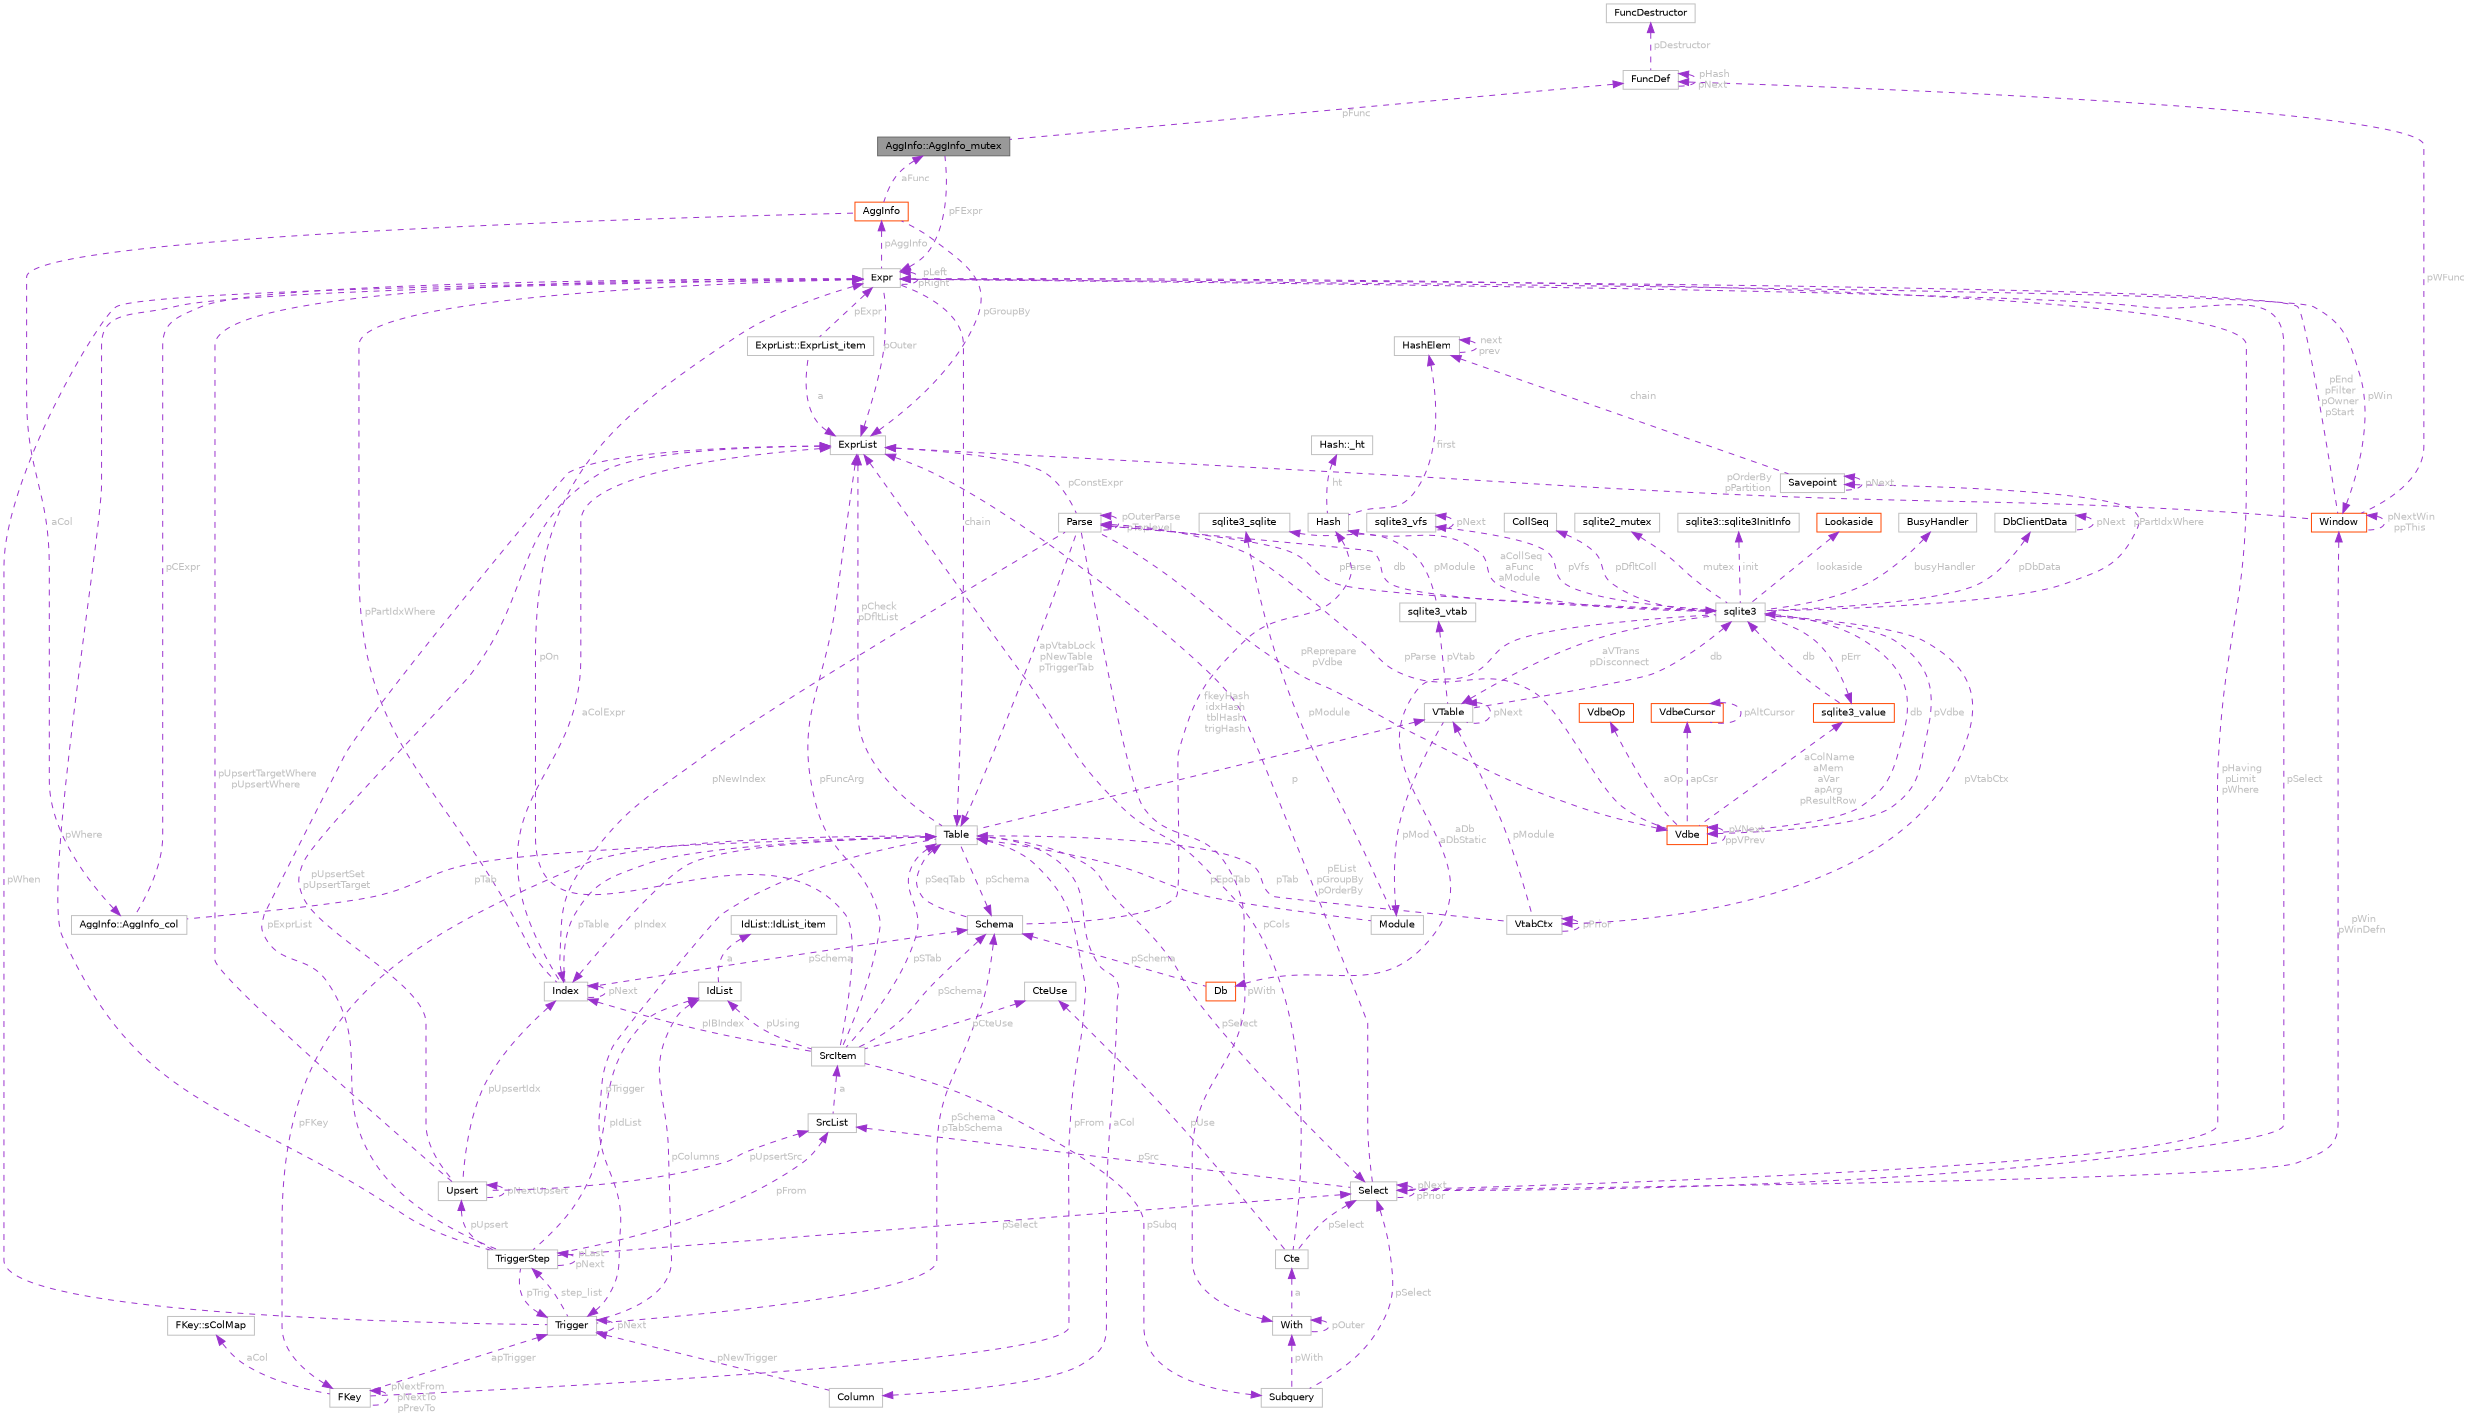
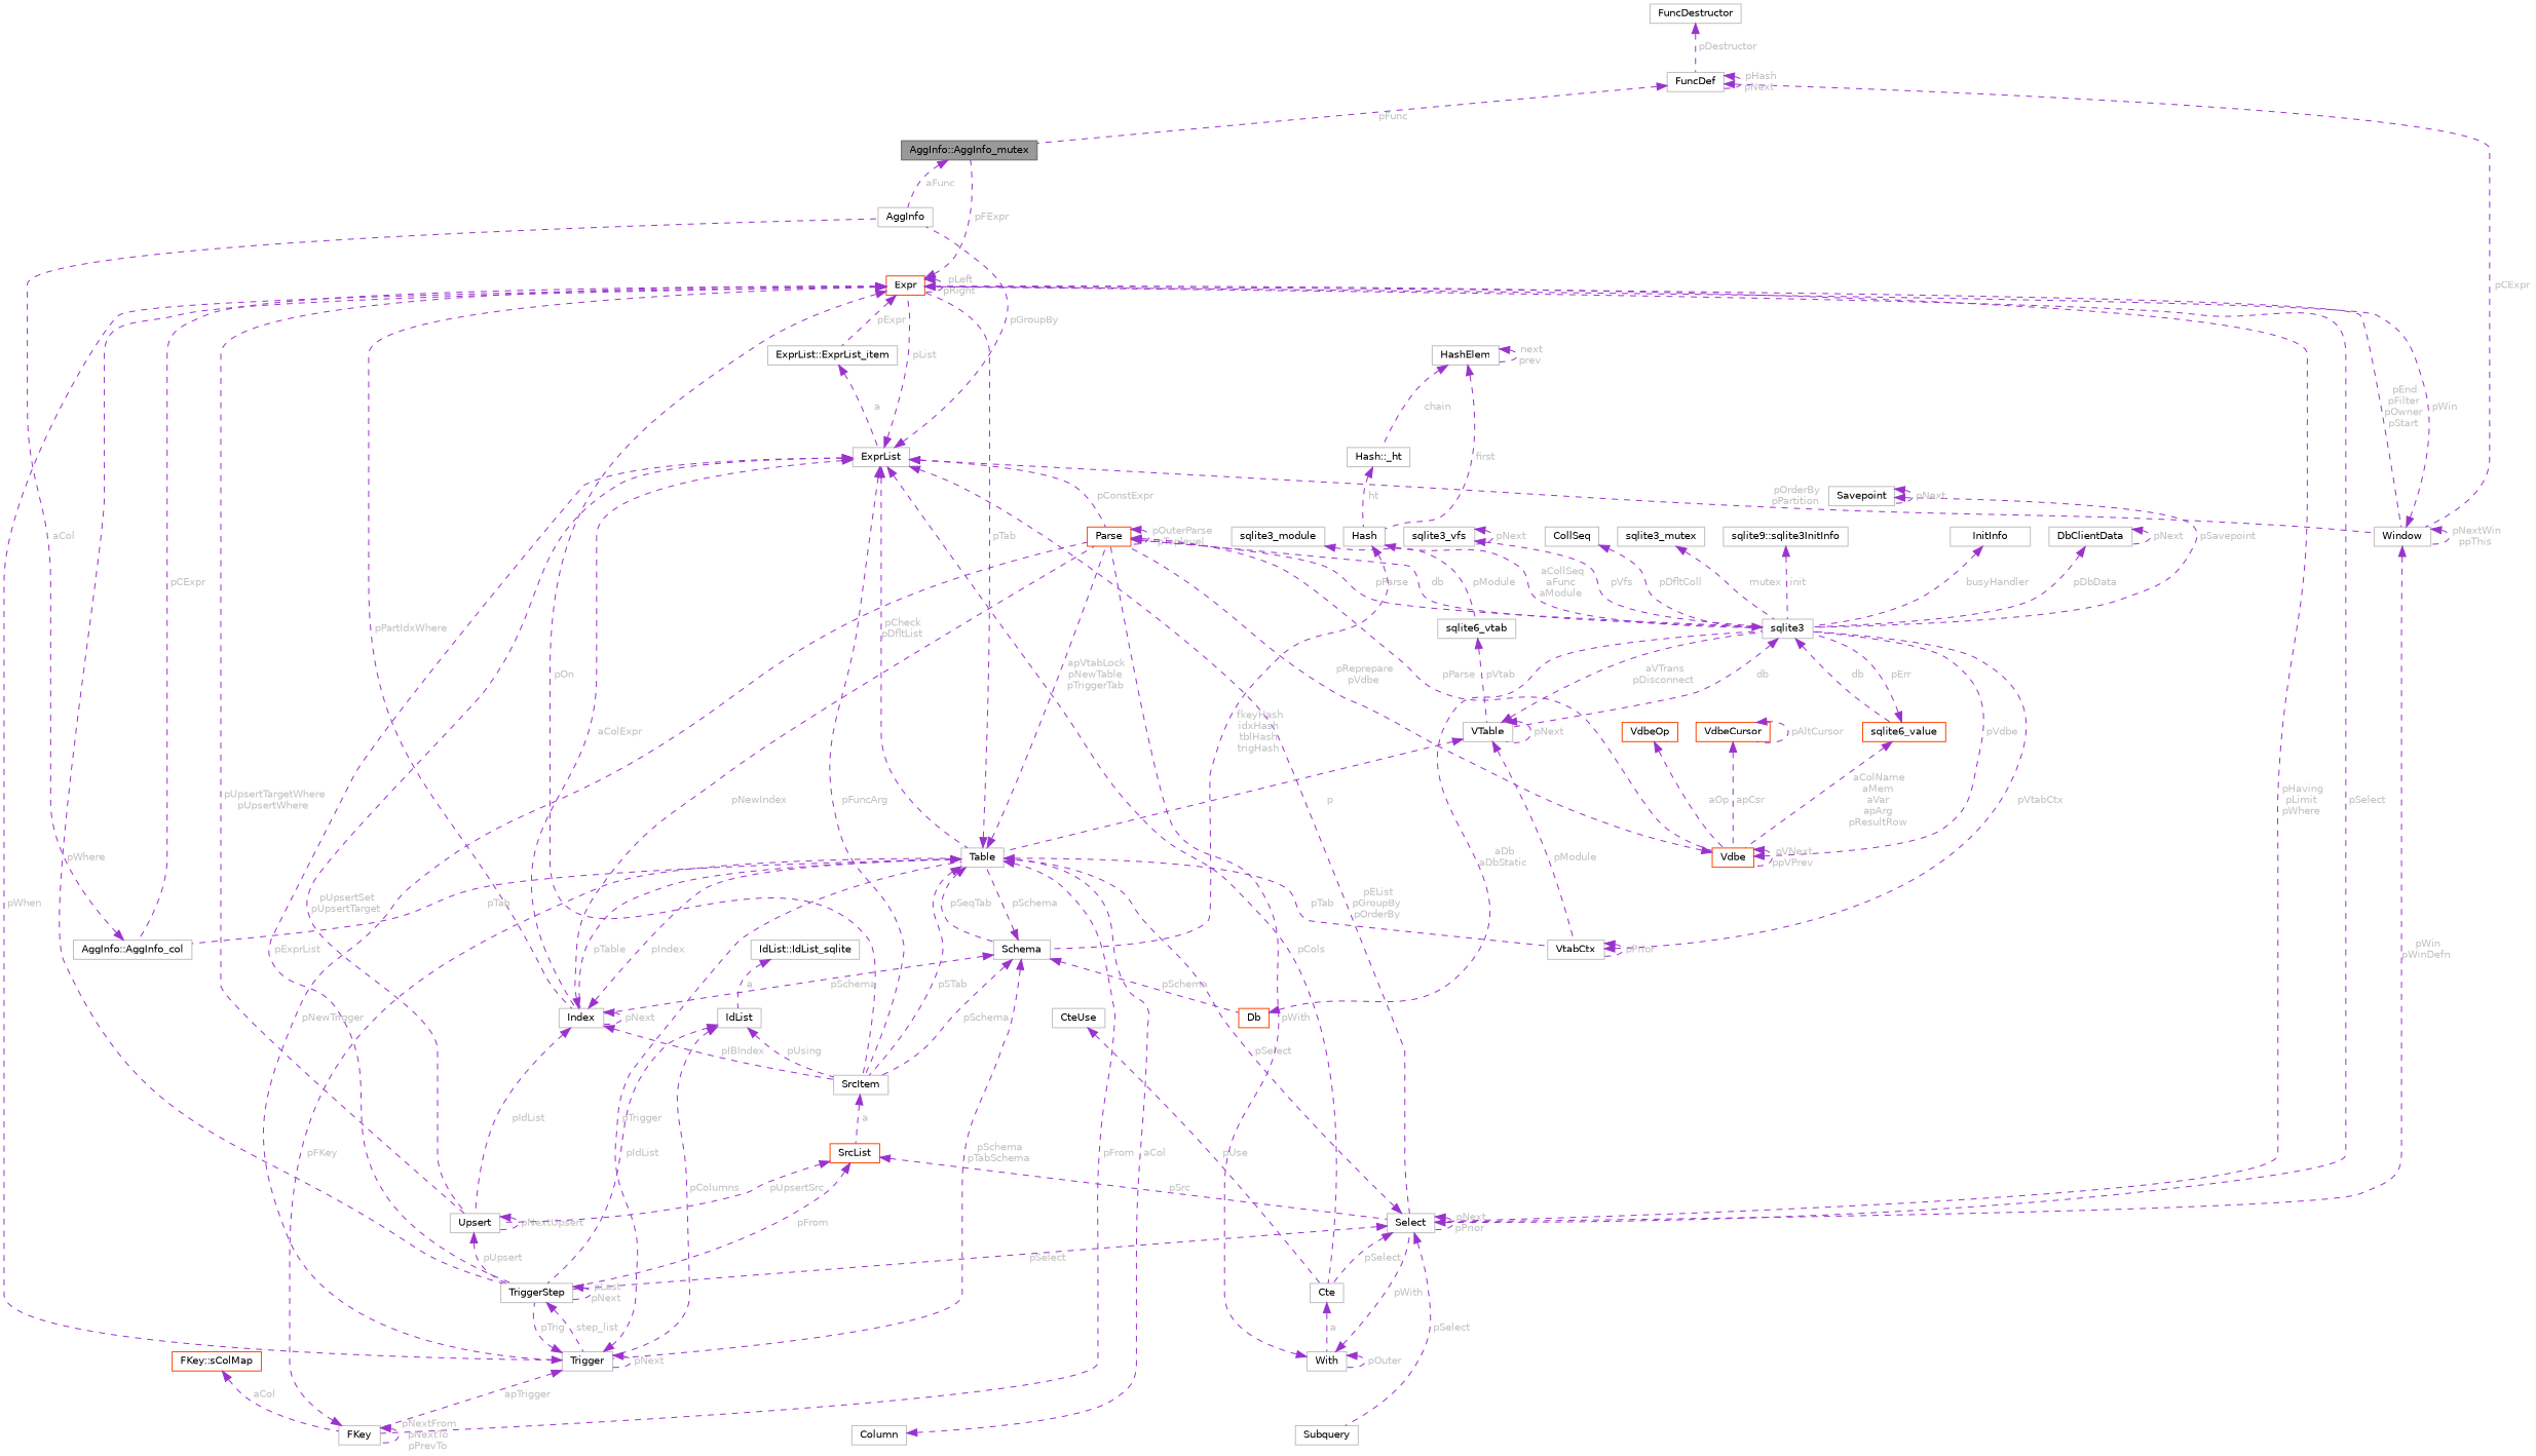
  digraph {
    node [color=grey75 fillcolor=white fontname=Helvetica fontsize=10 shape=box style=filled]
    edge [color=darkorchid3 dir=back fontcolor=grey fontname=Helvetica fontsize=10 labelfontname=Helvetica labelfontsize=10 style=dashed]
    n1 [color=gray40 fillcolor=grey60 fontcolor=black height=0.2 label="AggInfo::AggInfo_mutex" width=0.4]
-   n2 [color=orangered height=0.2 label=AggInfo width=0.4]
-   n3 [height=0.2 label=Expr width=0.4]
+   n2 [height=0.2 label=AggInfo width=0.4]
+   n3 [color=orangered height=0.2 label=Expr width=0.4]
    n4 [height=0.2 label="ExprList::ExprList_item" width=0.4]
    n5 [height=0.2 label=Select width=0.4]
    n6 [height=0.2 label=SrcItem width=0.4]
    n7 [height=0.2 label=Index width=0.4]
    n8 [height=0.2 label=Trigger width=0.4]
    n9 [height=0.2 label=TriggerStep width=0.4]
    n10 [height=0.2 label=Upsert width=0.4]
-   n11 [color=orangered height=0.2 label=Window width=0.4]
+   n11 [height=0.2 label=Window width=0.4]
    n12 [height=0.2 label="AggInfo::AggInfo_col" width=0.4]
    n13 [height=0.2 label=ExprList width=0.4]
    n14 [height=0.2 label=Table width=0.4]
    n15 [height=0.2 label=Cte width=0.4]
    n16 [height=0.2 label=Subquery width=0.4]
-   n17 [height=0.2 label=SrcList width=0.4]
-   n18 [height=0.2 label=Parse width=0.4]
+   n17 [color=orangered height=0.2 label=SrcList width=0.4]
+   n18 [color=orangered height=0.2 label=Parse width=0.4]
    n19 [height=0.2 label=FKey width=0.4]
    n20 [height=0.2 label=Schema width=0.4]
    n21 [height=0.2 label=VtabCtx width=0.4]
-   n22 [height=0.2 label=Module width=0.4]
    n23 [height=0.2 label=sqlite3 width=0.4]
    n24 [color=orangered height=0.2 label=Vdbe width=0.4]
    n25 [height=0.2 label=With width=0.4]
    n26 [color=orangered height=0.2 label=Db width=0.4]
    n27 [height=0.2 label=VTable width=0.4]
    n28 [height=0.2 label=Column width=0.4]
    n29 [height=0.2 label=Hash width=0.4]
-   n30 [color=orangered height=0.2 label=sqlite3_value width=0.4]
+   n30 [color=orangered height=0.2 label=sqlite6_value width=0.4]
    n31 [height=0.2 label=HashElem width=0.4]
    n32 [height=0.2 label="Hash::_ht" width=0.4]
    n33 [height=0.2 label=IdList width=0.4]
-   n34 [height=0.2 label="IdList::IdList_item" width=0.4]
-   n35 [height=0.2 label="FKey::sColMap" width=0.4]
+   n34 [height=0.2 label="IdList::IdList_sqlite" width=0.4]
+   n35 [color=orangered height=0.2 label="FKey::sColMap" width=0.4]
    n36 [height=0.2 label=sqlite3_vfs width=0.4]
    n37 [height=0.2 label=CteUse width=0.4]
    n38 [color=orangered height=0.2 label=VdbeCursor width=0.4]
    n39 [color=orangered height=0.2 label=VdbeOp width=0.4]
    n40 [height=0.2 label=CollSeq width=0.4]
-   n41 [height=0.2 label=sqlite2_mutex width=0.4]
-   n42 [height=0.2 label="sqlite3::sqlite3InitInfo" width=0.4]
-   n43 [color=orangered height=0.2 label=Lookaside width=0.4]
-   n44 [height=0.2 label=BusyHandler width=0.4]
+   n41 [height=0.2 label=sqlite3_mutex width=0.4]
+   n42 [height=0.2 label="sqlite9::sqlite3InitInfo" width=0.4]
+   n44 [height=0.2 label=InitInfo width=0.4]
    n45 [height=0.2 label=Savepoint width=0.4]
    n46 [height=0.2 label=DbClientData width=0.4]
-   n47 [height=0.2 label=sqlite3_sqlite width=0.4]
-   n48 [height=0.2 label=sqlite3_vtab width=0.4]
+   n47 [height=0.2 label=sqlite3_module width=0.4]
+   n48 [height=0.2 label=sqlite6_vtab width=0.4]
    n49 [height=0.2 label=FuncDef width=0.4]
    n50 [height=0.2 label=FuncDestructor width=0.4]
    n1 -> n2 [label=" aFunc"]
-   n2 -> n3 [label=" pAggInfo"]
    n3 -> n1 [label=" pFExpr"]
    n3 -> n3 [label=" pLeft\npRight"]
    n3 -> n4 [label=" pExpr"]
    n3 -> n5 [label=" pHaving\npLimit\npWhere"]
    n3 -> n6 [label=" pOn"]
    n3 -> n7 [label=" pPartIdxWhere"]
    n3 -> n8 [label=" pWhen"]
    n3 -> n9 [label=" pWhere"]
    n3 -> n10 [label=" pUpsertTargetWhere\npUpsertWhere"]
    n3 -> n11 [label=" pEnd\npFilter\npOwner\npStart"]
    n3 -> n12 [label=" pCExpr"]
-   n13 -> n4 [label=" a"]
+   n4 -> n13 [label=" a"]
    n5 -> n3 [label=" pSelect"]
    n5 -> n5 [label=" pNext\npPrior"]
    n5 -> n9 [label=" pSelect"]
    n5 -> n14 [label=" pSelect"]
    n5 -> n15 [label=" pSelect"]
    n5 -> n16 [label=" pSelect"]
    n6 -> n17 [label=" a"]
    n7 -> n6 [label=" pIBIndex"]
    n7 -> n7 [label=" pNext"]
-   n7 -> n10 [label=" pUpsertIdx"]
+   n7 -> n10 [label=" pIdList"]
    n7 -> n14 [label=" pIndex"]
    n7 -> n18 [label=" pNewIndex"]
    n8 -> n8 [label=" pNext"]
    n8 -> n9 [label=" pTrig"]
    n8 -> n14 [label=" pTrigger"]
-   n8 -> n28 [label=" pNewTrigger"]
+   n8 -> n18 [label=" pNewTrigger"]
    n8 -> n19 [label=" apTrigger"]
    n9 -> n8 [label=" step_list"]
    n9 -> n9 [label=" pLast\npNext"]
    n10 -> n9 [label=" pUpsert"]
    n10 -> n10 [label=" pNextUpsert"]
    n11 -> n3 [label=" pWin"]
    n11 -> n5 [label=" pWin\npWinDefn"]
    n11 -> n11 [label=" pNextWin\nppThis"]
    n12 -> n2 [label=" aCol"]
    n13 -> n2 [label=" pGroupBy"]
-   n13 -> n3 [label=" pOuter"]
+   n13 -> n3 [label=" pList"]
    n13 -> n5 [label=" pEList\npGroupBy\npOrderBy"]
    n13 -> n6 [label=" pFuncArg"]
    n13 -> n7 [label=" aColExpr"]
    n13 -> n9 [label=" pExprList"]
    n13 -> n10 [label=" pUpsertSet\npUpsertTarget"]
    n13 -> n11 [label=" pOrderBy\npPartition"]
    n13 -> n14 [label=" pCheck\npDfltList"]
    n13 -> n15 [label=" pCols"]
    n13 -> n18 [label=" pConstExpr"]
-   n14 -> n3 [label=" chain"]
+   n14 -> n3 [label=" pTab"]
    n14 -> n6 [label=" pSTab"]
    n14 -> n7 [label=" pTable"]
    n14 -> n12 [label=" pTab"]
    n14 -> n18 [label=" apVtabLock\npNewTable\npTriggerTab"]
    n14 -> n19 [label=" pFrom"]
    n14 -> n20 [label=" pSeqTab"]
    n14 -> n21 [label=" pTab"]
-   n14 -> n22 [label=" pEpoTab"]
    n15 -> n25 [label=" a"]
-   n16 -> n6 [label=" pSubq"]
    n17 -> n5 [label=" pSrc"]
    n17 -> n9 [label=" pFrom"]
    n17 -> n10 [label=" pUpsertSrc"]
    n18 -> n18 [label=" pOuterParse\npToplevel"]
    n18 -> n23 [label=" pParse"]
    n18 -> n24 [label=" pParse"]
    n19 -> n14 [label=" pFKey"]
    n19 -> n19 [label=" pNextFrom\npNextTo\npPrevTo"]
    n20 -> n6 [label=" pSchema"]
    n20 -> n7 [label=" pSchema"]
    n20 -> n8 [label=" pSchema\npTabSchema"]
    n20 -> n14 [label=" pSchema"]
    n20 -> n26 [label=" pSchema"]
    n21 -> n21 [label=" pPrior"]
    n21 -> n23 [label=" pVtabCtx"]
-   n22 -> n27 [label=" pMod"]
    n23 -> n18 [label=" db"]
-   n23 -> n24 [label=" db"]
    n23 -> n27 [label=" db"]
    n23 -> n30 [label=" db"]
    n24 -> n18 [label=" pReprepare\npVdbe"]
    n24 -> n23 [label=" pVdbe"]
    n24 -> n24 [label=" pVNext\nppVPrev"]
-   n25 -> n16 [label=" pWith"]
+   n25 -> n5 [label=" pWith"]
    n25 -> n18 [label=" pWith"]
    n25 -> n25 [label=" pOuter"]
    n26 -> n23 [label=" aDb\naDbStatic"]
    n27 -> n14 [label=" p"]
    n27 -> n21 [label=" pModule"]
    n27 -> n23 [label=" aVTrans\npDisconnect"]
    n27 -> n27 [label=" pNext"]
    n28 -> n14 [label=" aCol"]
    n29 -> n20 [label=" fkeyHash\nidxHash\ntblHash\ntrigHash"]
    n29 -> n23 [label=" aCollSeq\naFunc\naModule"]
    n30 -> n23 [label=" pErr"]
    n30 -> n24 [label=" aColName\naMem\naVar\napArg\npResultRow"]
    n31 -> n29 [label=" first"]
    n31 -> n31 [label=" next\nprev"]
-   n31 -> n45 [label=" chain"]
+   n31 -> n32 [label=" chain"]
    n32 -> n29 [label=" ht"]
    n33 -> n6 [label=" pUsing"]
    n33 -> n8 [label=" pColumns"]
    n33 -> n9 [label=" pIdList"]
    n34 -> n33 [label=" a"]
    n35 -> n19 [label=" aCol"]
    n36 -> n23 [label=" pVfs"]
    n36 -> n36 [label=" pNext"]
-   n37 -> n6 [label=" pCteUse"]
    n37 -> n15 [label=" pUse"]
    n38 -> n24 [label=" apCsr"]
    n38 -> n38 [label=" pAltCursor"]
    n39 -> n24 [label=" aOp"]
    n40 -> n23 [label=" pDfltColl"]
    n41 -> n23 [label=" mutex"]
    n42 -> n23 [label=" init"]
-   n43 -> n23 [label=" lookaside"]
    n44 -> n23 [label=" busyHandler"]
-   n45 -> n23 [label=" pPartIdxWhere"]
+   n45 -> n23 [label=" pSavepoint"]
    n45 -> n45 [label=" pNext"]
    n46 -> n23 [label=" pDbData"]
    n46 -> n46 [label=" pNext"]
-   n47 -> n22 [label=" pModule"]
    n47 -> n48 [label=" pModule"]
    n48 -> n27 [label=" pVtab"]
    n49 -> n1 [label=" pFunc"]
-   n49 -> n11 [label=" pWFunc"]
+   n49 -> n11 [label=" pCExpr"]
    n49 -> n49 [label=" pHash\npNext"]
    n50 -> n49 [label=" pDestructor"]
  }
